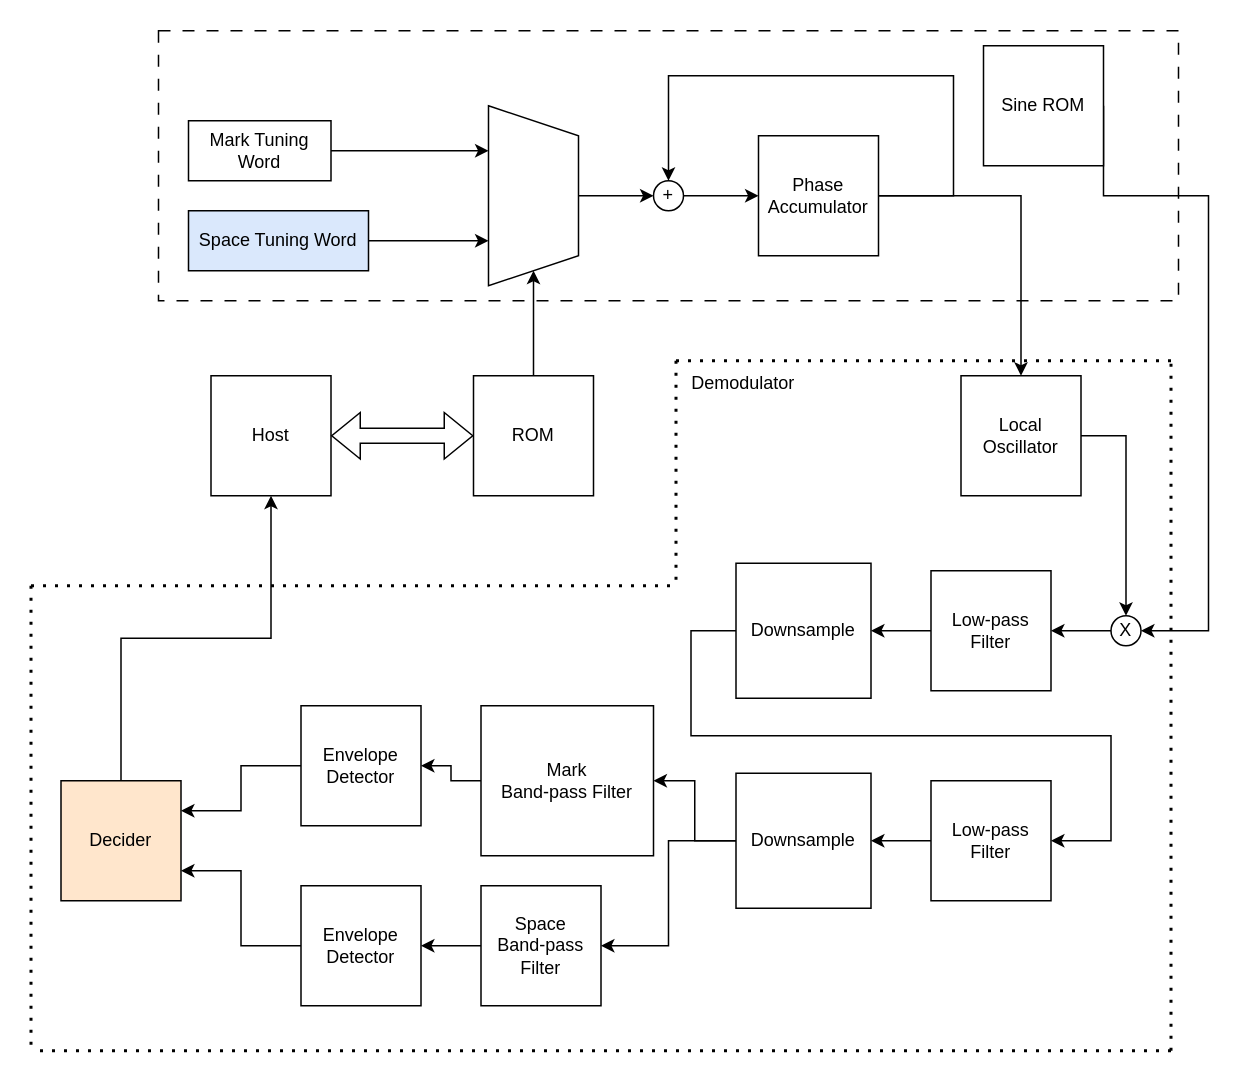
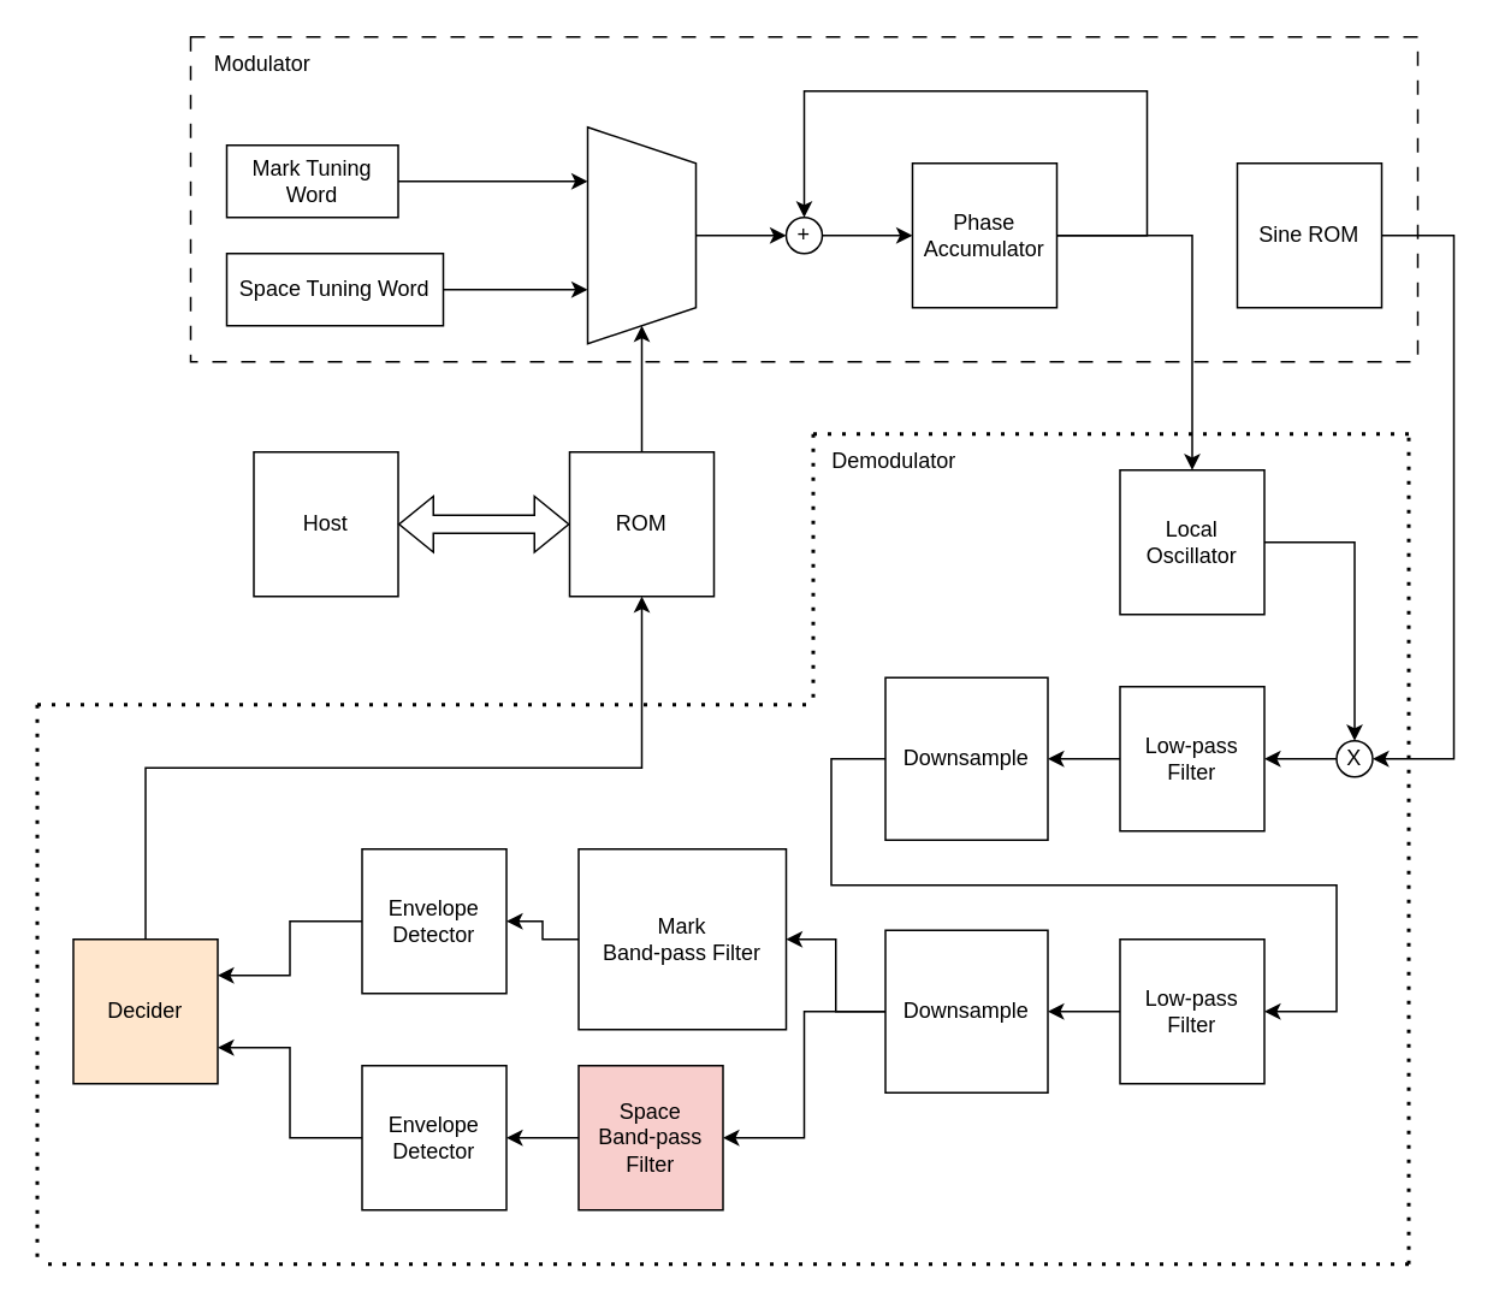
  <mxCell id="0" />
  <mxCell id="1" parent="0" />
  <mxCell id="2" style="edgeStyle=orthogonalEdgeStyle;rounded=0;orthogonalLoop=1;jettySize=auto;html=1;exitX=0.5;exitY=0;exitDx=0;exitDy=0;entryX=1;entryY=0.5;entryDx=0;entryDy=0;" parent="1" source="3" target="5" edge="1"><mxGeometry relative="1" as="geometry"><Array as="points"><mxPoint x="355" y="270" /><mxPoint x="355" y="270" /></Array></mxGeometry></mxCell>
  <mxCell id="3" value="ROM" style="whiteSpace=wrap;html=1;aspect=fixed;" parent="1" vertex="1"><mxGeometry x="315" y="250" width="80" height="80" as="geometry" /></mxCell>
  <mxCell id="4" style="edgeStyle=orthogonalEdgeStyle;rounded=0;orthogonalLoop=1;jettySize=auto;html=1;exitX=0.5;exitY=0;exitDx=0;exitDy=0;entryX=0;entryY=0.5;entryDx=0;entryDy=0;" parent="1" source="5" target="14" edge="1"><mxGeometry relative="1" as="geometry" /></mxCell>
  <mxCell id="5" value="" style="shape=trapezoid;perimeter=trapezoidPerimeter;whiteSpace=wrap;html=1;fixedSize=1;rotation=90;" parent="1" vertex="1"><mxGeometry x="295" y="100" width="120" height="60" as="geometry" /></mxCell>
  <mxCell id="6" style="edgeStyle=orthogonalEdgeStyle;rounded=0;orthogonalLoop=1;jettySize=auto;html=1;exitX=1;exitY=0.5;exitDx=0;exitDy=0;entryX=0.25;entryY=1;entryDx=0;entryDy=0;" parent="1" source="7" target="5" edge="1"><mxGeometry relative="1" as="geometry" /></mxCell>
  <mxCell id="7" value="Mark Tuning Word" style="rounded=0;whiteSpace=wrap;html=1;" parent="1" vertex="1"><mxGeometry x="125" y="80" width="95" height="40" as="geometry" /></mxCell>
  <mxCell id="8" style="edgeStyle=orthogonalEdgeStyle;rounded=0;orthogonalLoop=1;jettySize=auto;html=1;exitX=1;exitY=0.5;exitDx=0;exitDy=0;entryX=0.75;entryY=1;entryDx=0;entryDy=0;" parent="1" source="9" target="5" edge="1"><mxGeometry relative="1" as="geometry" /></mxCell>
- <mxCell id="9" value="Space Tuning Word" style="rounded=0;whiteSpace=wrap;html=1;fillColor=#dae8fc;" parent="1" vertex="1"><mxGeometry x="125" y="140" width="120" height="40" as="geometry" /></mxCell>
+ <mxCell id="9" value="Space Tuning Word" style="rounded=0;whiteSpace=wrap;html=1;" parent="1" vertex="1"><mxGeometry x="125" y="140" width="120" height="40" as="geometry" /></mxCell>
  <mxCell id="10" style="edgeStyle=orthogonalEdgeStyle;rounded=0;orthogonalLoop=1;jettySize=auto;html=1;exitX=1;exitY=0.5;exitDx=0;exitDy=0;entryX=0.5;entryY=0;entryDx=0;entryDy=0;" parent="1" source="12" target="14" edge="1"><mxGeometry relative="1" as="geometry"><Array as="points"><mxPoint x="635" y="130" /><mxPoint x="635" y="50" /><mxPoint x="445" y="50" /></Array></mxGeometry></mxCell>
  <mxCell id="11" style="edgeStyle=orthogonalEdgeStyle;rounded=0;orthogonalLoop=1;jettySize=auto;html=1;exitX=1;exitY=0.5;exitDx=0;exitDy=0;" parent="1" source="12" target="34" edge="1"><mxGeometry relative="1" as="geometry" /></mxCell>
  <mxCell id="12" value="Phase Accumulator" style="whiteSpace=wrap;html=1;aspect=fixed;" parent="1" vertex="1"><mxGeometry x="505" y="90" width="80" height="80" as="geometry" /></mxCell>
  <mxCell id="13" style="edgeStyle=orthogonalEdgeStyle;rounded=0;orthogonalLoop=1;jettySize=auto;html=1;exitX=1;exitY=0.5;exitDx=0;exitDy=0;entryX=0;entryY=0.5;entryDx=0;entryDy=0;" parent="1" source="14" target="12" edge="1"><mxGeometry relative="1" as="geometry" /></mxCell>
  <mxCell id="14" value="+" style="ellipse;whiteSpace=wrap;html=1;aspect=fixed;" parent="1" vertex="1"><mxGeometry x="435" y="120" width="20" height="20" as="geometry" /></mxCell>
  <mxCell id="15" style="edgeStyle=orthogonalEdgeStyle;rounded=0;orthogonalLoop=1;jettySize=auto;html=1;exitX=1;exitY=0.5;exitDx=0;exitDy=0;entryX=1;entryY=0.5;entryDx=0;entryDy=0;" parent="1" source="16" target="32" edge="1"><mxGeometry relative="1" as="geometry"><Array as="points"><mxPoint x="805" y="130" /><mxPoint x="805" y="420" /></Array><mxPoint x="765" y="430" as="targetPoint" /></mxGeometry></mxCell>
- <mxCell id="16" value="Sine ROM" style="whiteSpace=wrap;html=1;aspect=fixed;" parent="1" vertex="1"><mxGeometry x="655" y="30" width="80" height="80" as="geometry" /></mxCell>
+ <mxCell id="16" value="Sine ROM" style="whiteSpace=wrap;html=1;aspect=fixed;" parent="1" vertex="1"><mxGeometry x="685" y="90" width="80" height="80" as="geometry" /></mxCell>
  <mxCell id="17" style="edgeStyle=orthogonalEdgeStyle;rounded=0;orthogonalLoop=1;jettySize=auto;html=1;exitX=0;exitY=0.5;exitDx=0;exitDy=0;entryX=1;entryY=0.5;entryDx=0;entryDy=0;" parent="1" source="18" target="22" edge="1"><mxGeometry relative="1" as="geometry" /></mxCell>
  <mxCell id="18" value="&lt;div&gt;Mark&lt;/div&gt;&lt;div&gt;Band-pass Filter&lt;/div&gt;" style="whiteSpace=wrap;html=1;aspect=fixed;" parent="1" vertex="1"><mxGeometry x="320" y="470" width="115" height="100" as="geometry" /></mxCell>
  <mxCell id="19" style="edgeStyle=orthogonalEdgeStyle;rounded=0;orthogonalLoop=1;jettySize=auto;html=1;exitX=0;exitY=0.5;exitDx=0;exitDy=0;entryX=1;entryY=0.5;entryDx=0;entryDy=0;" parent="1" source="20" target="24" edge="1"><mxGeometry relative="1" as="geometry" /></mxCell>
- <mxCell id="20" value="&lt;div&gt;Space&lt;/div&gt;&lt;div&gt;Band-pass&lt;/div&gt;&lt;div&gt;Filter&lt;br&gt;&lt;/div&gt;" style="whiteSpace=wrap;html=1;aspect=fixed;" parent="1" vertex="1"><mxGeometry x="320" y="590" width="80" height="80" as="geometry" /></mxCell>
+ <mxCell id="20" value="&lt;div&gt;Space&lt;/div&gt;&lt;div&gt;Band-pass&lt;/div&gt;&lt;div&gt;Filter&lt;br&gt;&lt;/div&gt;" style="whiteSpace=wrap;html=1;aspect=fixed;fillColor=#f8cecc;" parent="1" vertex="1"><mxGeometry x="320" y="590" width="80" height="80" as="geometry" /></mxCell>
  <mxCell id="21" style="edgeStyle=orthogonalEdgeStyle;rounded=0;orthogonalLoop=1;jettySize=auto;html=1;exitX=0;exitY=0.5;exitDx=0;exitDy=0;entryX=1;entryY=0.25;entryDx=0;entryDy=0;" parent="1" source="22" target="26" edge="1"><mxGeometry relative="1" as="geometry" /></mxCell>
  <mxCell id="22" value="Envelope Detector" style="whiteSpace=wrap;html=1;aspect=fixed;" parent="1" vertex="1"><mxGeometry x="200" y="470" width="80" height="80" as="geometry" /></mxCell>
  <mxCell id="23" style="edgeStyle=orthogonalEdgeStyle;rounded=0;orthogonalLoop=1;jettySize=auto;html=1;exitX=0;exitY=0.5;exitDx=0;exitDy=0;entryX=1;entryY=0.75;entryDx=0;entryDy=0;" parent="1" source="24" target="26" edge="1"><mxGeometry relative="1" as="geometry" /></mxCell>
  <mxCell id="24" value="Envelope Detector" style="whiteSpace=wrap;html=1;aspect=fixed;" parent="1" vertex="1"><mxGeometry x="200" y="590" width="80" height="80" as="geometry" /></mxCell>
- <mxCell id="25" style="edgeStyle=orthogonalEdgeStyle;rounded=0;orthogonalLoop=1;jettySize=auto;html=1;exitX=0.5;exitY=0;exitDx=0;exitDy=0;" parent="1" source="26" target="50" edge="1"><mxGeometry relative="1" as="geometry"><mxPoint x="10" y="500" as="sourcePoint" /></mxGeometry></mxCell>
+ <mxCell id="25" style="edgeStyle=orthogonalEdgeStyle;rounded=0;orthogonalLoop=1;jettySize=auto;html=1;entryX=0.5;entryY=1;entryDx=0;entryDy=0;exitX=0.5;exitY=0;exitDx=0;exitDy=0;" parent="1" source="26" target="3" edge="1"><mxGeometry relative="1" as="geometry"><mxPoint x="10" y="500" as="sourcePoint" /></mxGeometry></mxCell>
  <mxCell id="26" value="Decider" style="whiteSpace=wrap;html=1;aspect=fixed;fillColor=#ffe6cc;" parent="1" vertex="1"><mxGeometry x="40" y="520" width="80" height="80" as="geometry" /></mxCell>
  <mxCell id="27" value="" style="rounded=0;whiteSpace=wrap;html=1;fillColor=none;dashed=1;dashPattern=8 8;" parent="1" vertex="1"><mxGeometry x="105" y="20" width="680" height="180" as="geometry" /></mxCell>
  <mxCell id="28" style="edgeStyle=orthogonalEdgeStyle;rounded=0;orthogonalLoop=1;jettySize=auto;html=1;exitX=0.5;exitY=1;exitDx=0;exitDy=0;" parent="1" source="27" target="27" edge="1"><mxGeometry relative="1" as="geometry" /></mxCell>
+ <mxCell id="29" value="Modulator" style="text;html=1;align=center;verticalAlign=middle;whiteSpace=wrap;rounded=0;" parent="1" vertex="1"><mxGeometry x="110" y="20" width="70" height="30" as="geometry" /></mxCell>
  <mxCell id="30" value="Demodulator" style="text;html=1;align=center;verticalAlign=middle;whiteSpace=wrap;rounded=0;" parent="1" vertex="1"><mxGeometry x="455" y="240" width="80" height="30" as="geometry" /></mxCell>
  <mxCell id="31" style="edgeStyle=orthogonalEdgeStyle;rounded=0;orthogonalLoop=1;jettySize=auto;html=1;exitX=0;exitY=0.5;exitDx=0;exitDy=0;entryX=1;entryY=0.5;entryDx=0;entryDy=0;" edge="1" parent="1" source="32" target="36"><mxGeometry relative="1" as="geometry" /></mxCell>
  <mxCell id="32" value="X" style="ellipse;whiteSpace=wrap;html=1;aspect=fixed;" vertex="1" parent="1"><mxGeometry x="740" y="410" width="20" height="20" as="geometry" /></mxCell>
  <mxCell id="33" style="edgeStyle=orthogonalEdgeStyle;rounded=0;orthogonalLoop=1;jettySize=auto;html=1;exitX=1;exitY=0.5;exitDx=0;exitDy=0;entryX=0.5;entryY=0;entryDx=0;entryDy=0;" edge="1" parent="1" source="34" target="32"><mxGeometry relative="1" as="geometry" /></mxCell>
- <mxCell id="34" value="Local Oscillator" style="whiteSpace=wrap;html=1;aspect=fixed;" vertex="1" parent="1"><mxGeometry x="640" y="250" width="80" height="80" as="geometry" /></mxCell>
+ <mxCell id="34" value="Local Oscillator" style="whiteSpace=wrap;html=1;aspect=fixed;" vertex="1" parent="1"><mxGeometry x="620" y="260" width="80" height="80" as="geometry" /></mxCell>
  <mxCell id="35" style="edgeStyle=orthogonalEdgeStyle;rounded=0;orthogonalLoop=1;jettySize=auto;html=1;exitX=0;exitY=0.5;exitDx=0;exitDy=0;entryX=1;entryY=0.5;entryDx=0;entryDy=0;" edge="1" parent="1" source="36"><mxGeometry relative="1" as="geometry"><mxPoint x="580" y="420" as="targetPoint" /></mxGeometry></mxCell>
  <mxCell id="36" value="Low-pass Filter" style="whiteSpace=wrap;html=1;aspect=fixed;" vertex="1" parent="1"><mxGeometry x="620" y="380" width="80" height="80" as="geometry" /></mxCell>
  <mxCell id="37" style="edgeStyle=orthogonalEdgeStyle;rounded=0;orthogonalLoop=1;jettySize=auto;html=1;exitX=0;exitY=0.5;exitDx=0;exitDy=0;entryX=1;entryY=0.5;entryDx=0;entryDy=0;" edge="1" parent="1" target="39"><mxGeometry relative="1" as="geometry"><mxPoint x="490" y="420" as="sourcePoint" /><Array as="points"><mxPoint x="460" y="420" /><mxPoint x="460" y="490" /><mxPoint x="740" y="490" /><mxPoint x="740" y="560" /></Array></mxGeometry></mxCell>
  <mxCell id="38" style="edgeStyle=orthogonalEdgeStyle;rounded=0;orthogonalLoop=1;jettySize=auto;html=1;exitX=0;exitY=0.5;exitDx=0;exitDy=0;entryX=1;entryY=0.5;entryDx=0;entryDy=0;" edge="1" parent="1" source="39" target="43"><mxGeometry relative="1" as="geometry" /></mxCell>
  <mxCell id="39" value="Low-pass Filter" style="whiteSpace=wrap;html=1;aspect=fixed;" vertex="1" parent="1"><mxGeometry x="620" y="520" width="80" height="80" as="geometry" /></mxCell>
  <mxCell id="40" value="Downsample" style="whiteSpace=wrap;html=1;aspect=fixed;" vertex="1" parent="1"><mxGeometry x="490" y="375" width="90" height="90" as="geometry" /></mxCell>
  <mxCell id="41" style="edgeStyle=orthogonalEdgeStyle;rounded=0;orthogonalLoop=1;jettySize=auto;html=1;exitX=0;exitY=0.5;exitDx=0;exitDy=0;entryX=1;entryY=0.5;entryDx=0;entryDy=0;" edge="1" parent="1" source="43" target="18"><mxGeometry relative="1" as="geometry" /></mxCell>
  <mxCell id="42" style="edgeStyle=orthogonalEdgeStyle;rounded=0;orthogonalLoop=1;jettySize=auto;html=1;exitX=0;exitY=0.5;exitDx=0;exitDy=0;entryX=1;entryY=0.5;entryDx=0;entryDy=0;" edge="1" parent="1" source="43" target="20"><mxGeometry relative="1" as="geometry" /></mxCell>
  <mxCell id="43" value="Downsample" style="whiteSpace=wrap;html=1;aspect=fixed;" vertex="1" parent="1"><mxGeometry x="490" y="515" width="90" height="90" as="geometry" /></mxCell>
  <mxCell id="44" value="" style="endArrow=none;dashed=1;html=1;dashPattern=1 3;strokeWidth=2;rounded=0;" edge="1" parent="1"><mxGeometry width="50" height="50" relative="1" as="geometry"><mxPoint y="390" as="sourcePoint" x="20" /><mxPoint x="450" y="390" as="targetPoint" /></mxGeometry></mxCell>
  <mxCell id="45" value="" style="endArrow=none;dashed=1;html=1;dashPattern=1 3;strokeWidth=2;rounded=0;" edge="1" parent="1"><mxGeometry width="50" height="50" relative="1" as="geometry"><mxPoint x="450" y="240" as="sourcePoint" /><mxPoint x="450" y="390" as="targetPoint" /></mxGeometry></mxCell>
  <mxCell id="46" value="" style="endArrow=none;dashed=1;html=1;dashPattern=1 3;strokeWidth=2;rounded=0;" edge="1" parent="1"><mxGeometry width="50" height="50" relative="1" as="geometry"><mxPoint x="450" y="240" as="sourcePoint" /><mxPoint x="780" y="240" as="targetPoint" /></mxGeometry></mxCell>
  <mxCell id="47" value="" style="endArrow=none;dashed=1;html=1;dashPattern=1 3;strokeWidth=2;rounded=0;" edge="1" parent="1"><mxGeometry width="50" height="50" relative="1" as="geometry"><mxPoint x="780" y="700" as="sourcePoint" /><mxPoint x="780" y="240" as="targetPoint" /></mxGeometry></mxCell>
  <mxCell id="48" value="" style="endArrow=none;dashed=1;html=1;dashPattern=1 3;strokeWidth=2;rounded=0;" edge="1" parent="1"><mxGeometry width="50" height="50" relative="1" as="geometry"><mxPoint x="780" y="700" as="sourcePoint" /><mxPoint y="700" as="targetPoint" x="20" /></mxGeometry></mxCell>
  <mxCell id="49" value="" style="endArrow=none;dashed=1;html=1;dashPattern=1 3;strokeWidth=2;rounded=0;" edge="1" parent="1"><mxGeometry width="50" height="50" relative="1" as="geometry"><mxPoint y="390" as="sourcePoint" x="20" /><mxPoint y="700" as="targetPoint" x="20" /></mxGeometry></mxCell>
  <mxCell id="50" value="Host" style="whiteSpace=wrap;html=1;aspect=fixed;" vertex="1" parent="1"><mxGeometry x="140" y="250" width="80" height="80" as="geometry" /></mxCell>
  <mxCell id="51" value="" style="shape=flexArrow;endArrow=classic;startArrow=classic;html=1;rounded=0;entryX=0;entryY=0.5;entryDx=0;entryDy=0;exitX=1;exitY=0.5;exitDx=0;exitDy=0;" edge="1" parent="1" source="50" target="3"><mxGeometry width="100" height="100" relative="1" as="geometry"><mxPoint x="200" y="390" as="sourcePoint" /><mxPoint x="300" y="290" as="targetPoint" /></mxGeometry></mxCell>
